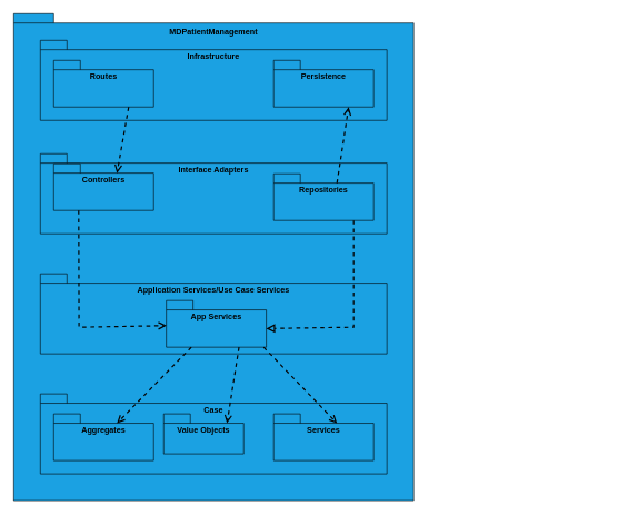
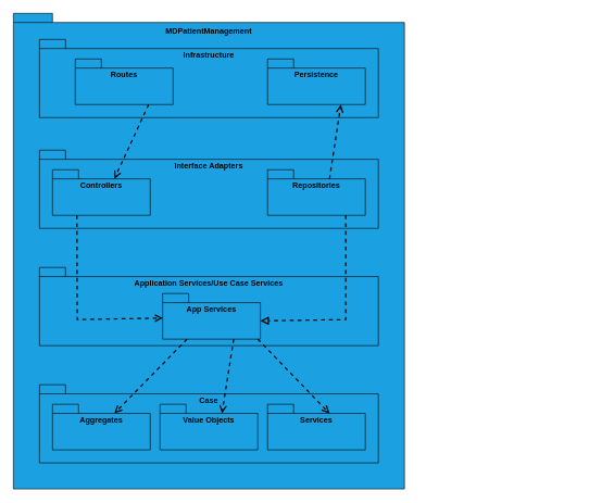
  <mxCell id="0" />
  <mxCell id="1" parent="0" />
  <mxCell id="2" value="" style="ellipse;whiteSpace=wrap;html=1;align=center;aspect=fixed;fillColor=none;strokeColor=none;resizable=0;perimeter=centerPerimeter;rotatable=0;allowArrows=0;points=[];outlineConnect=1;labelBackgroundColor=none;fontColor=#050505;" parent="1" vertex="1"><mxGeometry x="854" y="550" width="10" height="10" as="geometry" /></mxCell>
  <mxCell id="3" value="" style="ellipse;whiteSpace=wrap;html=1;align=center;aspect=fixed;fillColor=none;strokeColor=none;resizable=0;perimeter=centerPerimeter;rotatable=0;allowArrows=0;points=[];outlineConnect=1;" parent="1" vertex="1"><mxGeometry x="910" y="340" width="10" height="10" as="geometry" /></mxCell>
  <mxCell id="4" value="" style="ellipse;whiteSpace=wrap;html=1;align=center;aspect=fixed;fillColor=none;strokeColor=none;resizable=0;perimeter=centerPerimeter;rotatable=0;allowArrows=0;points=[];outlineConnect=1;" parent="1" vertex="1"><mxGeometry x="860" y="380" width="10" height="10" as="geometry" /></mxCell>
  <mxCell id="5" value="MDPatientManagement" style="shape=folder;fontStyle=1;spacingTop=10;tabWidth=40;tabHeight=14;tabPosition=left;html=1;whiteSpace=wrap;fillColor=#1BA1E2;labelPosition=center;verticalLabelPosition=top;align=center;verticalAlign=bottom;spacing=-35;strokeColor=#030303;" vertex="1" parent="1"><mxGeometry x="20" width="600" height="730" as="geometry" y="20" /></mxCell>
  <mxCell id="6" value="Infrastructure" style="shape=folder;fontStyle=1;spacingTop=10;tabWidth=40;tabHeight=14;tabPosition=left;html=1;whiteSpace=wrap;fillColor=#1BA1E2;labelPosition=center;verticalLabelPosition=top;align=center;verticalAlign=bottom;spacing=-31;strokeColor=#030303;" vertex="1" parent="1"><mxGeometry x="60" y="60" width="520" height="120" as="geometry" /></mxCell>
- <mxCell id="7" value="Routes" style="shape=folder;fontStyle=1;spacingTop=10;tabWidth=40;tabHeight=14;tabPosition=left;html=1;whiteSpace=wrap;fillColor=#1BA1E2;labelPosition=center;verticalLabelPosition=top;align=center;verticalAlign=bottom;spacing=-31;strokeColor=#030303;" vertex="1" parent="1"><mxGeometry x="80" y="90" width="150" height="70" as="geometry" /></mxCell>
+ <mxCell id="7" value="Routes" style="shape=folder;fontStyle=1;spacingTop=10;tabWidth=40;tabHeight=14;tabPosition=left;html=1;whiteSpace=wrap;fillColor=#1BA1E2;labelPosition=center;verticalLabelPosition=top;align=center;verticalAlign=bottom;spacing=-31;strokeColor=#030303;" vertex="1" parent="1"><mxGeometry x="115" y="90" width="150" height="70" as="geometry" /></mxCell>
  <mxCell id="8" value="Persistence" style="shape=folder;fontStyle=1;spacingTop=10;tabWidth=40;tabHeight=14;tabPosition=left;html=1;whiteSpace=wrap;fillColor=#1BA1E2;labelPosition=center;verticalLabelPosition=top;align=center;verticalAlign=bottom;spacing=-31;strokeColor=#030303;" vertex="1" parent="1"><mxGeometry x="410" y="90" width="150" height="70" as="geometry" /></mxCell>
  <mxCell id="9" value="Interface Adapters" style="shape=folder;fontStyle=1;spacingTop=10;tabWidth=40;tabHeight=14;tabPosition=left;html=1;whiteSpace=wrap;fillColor=#1BA1E2;labelPosition=center;verticalLabelPosition=top;align=center;verticalAlign=bottom;spacing=-31;strokeColor=#030303;" vertex="1" parent="1"><mxGeometry x="60" y="230" width="520" height="120" as="geometry" /></mxCell>
  <mxCell id="10" value="Application Services/Use Case Services" style="shape=folder;fontStyle=1;spacingTop=10;tabWidth=40;tabHeight=14;tabPosition=left;html=1;whiteSpace=wrap;fillColor=#1BA1E2;labelPosition=center;verticalLabelPosition=top;align=center;verticalAlign=bottom;spacing=-31;strokeColor=#030303;" vertex="1" parent="1"><mxGeometry x="60" y="410" width="520" height="120" as="geometry" /></mxCell>
  <mxCell id="11" value="&lt;span style=&quot;background-color: initial;&quot;&gt;Case&lt;/span&gt;" style="shape=folder;fontStyle=1;spacingTop=10;tabWidth=40;tabHeight=14;tabPosition=left;html=1;whiteSpace=wrap;fillColor=#1BA1E2;labelPosition=center;verticalLabelPosition=top;align=center;verticalAlign=bottom;spacing=-31;strokeColor=#030303;" vertex="1" parent="1"><mxGeometry x="60" y="590" width="520" height="120" as="geometry" /></mxCell>
- <mxCell id="12" value="Controllers" style="shape=folder;fontStyle=1;spacingTop=10;tabWidth=40;tabHeight=14;tabPosition=left;html=1;whiteSpace=wrap;fillColor=#1BA1E2;labelPosition=center;verticalLabelPosition=top;align=center;verticalAlign=bottom;spacing=-31;strokeColor=#030303;" vertex="1" parent="1"><mxGeometry x="80" y="245" width="150" height="70" as="geometry" /></mxCell>
+ <mxCell id="12" value="Controllers" style="shape=folder;fontStyle=1;spacingTop=10;tabWidth=40;tabHeight=14;tabPosition=left;html=1;whiteSpace=wrap;fillColor=#1BA1E2;labelPosition=center;verticalLabelPosition=top;align=center;verticalAlign=bottom;spacing=-31;strokeColor=#030303;" vertex="1" parent="1"><mxGeometry x="80" y="260" width="150" height="70" as="geometry" /></mxCell>
  <mxCell id="13" value="Repositories" style="shape=folder;fontStyle=1;spacingTop=10;tabWidth=40;tabHeight=14;tabPosition=left;html=1;whiteSpace=wrap;fillColor=#1BA1E2;labelPosition=center;verticalLabelPosition=top;align=center;verticalAlign=bottom;spacing=-31;strokeColor=#030303;" vertex="1" parent="1"><mxGeometry x="410" y="260" width="150" height="70" as="geometry" /></mxCell>
  <mxCell id="14" value="App Services" style="shape=folder;fontStyle=1;spacingTop=10;tabWidth=40;tabHeight=14;tabPosition=left;html=1;whiteSpace=wrap;fillColor=#1BA1E2;labelPosition=center;verticalLabelPosition=top;align=center;verticalAlign=bottom;spacing=-31;strokeColor=#030303;" vertex="1" parent="1"><mxGeometry x="249" y="450" width="150" height="70" as="geometry" /></mxCell>
  <mxCell id="15" value="Aggregates" style="shape=folder;fontStyle=1;spacingTop=10;tabWidth=40;tabHeight=14;tabPosition=left;html=1;whiteSpace=wrap;fillColor=#1BA1E2;labelPosition=center;verticalLabelPosition=top;align=center;verticalAlign=bottom;spacing=-31;strokeColor=#030303;" vertex="1" parent="1"><mxGeometry x="80" y="620" width="150" height="70" as="geometry" /></mxCell>
  <mxCell id="16" value="Services" style="shape=folder;fontStyle=1;spacingTop=10;tabWidth=40;tabHeight=14;tabPosition=left;html=1;whiteSpace=wrap;fillColor=#1BA1E2;labelPosition=center;verticalLabelPosition=top;align=center;verticalAlign=bottom;spacing=-31;strokeColor=#030303;" vertex="1" parent="1"><mxGeometry x="410" y="620" width="150" height="70" as="geometry" /></mxCell>
- <mxCell id="17" value="Value Objects" style="shape=folder;fontStyle=1;spacingTop=10;tabWidth=40;tabHeight=14;tabPosition=left;html=1;whiteSpace=wrap;fillColor=#1BA1E2;labelPosition=center;verticalLabelPosition=top;align=center;verticalAlign=bottom;spacing=-31;strokeColor=#030303;" vertex="1" parent="1"><mxGeometry x="245" y="620" width="120" height="60" as="geometry" /></mxCell>
+ <mxCell id="17" value="Value Objects" style="shape=folder;fontStyle=1;spacingTop=10;tabWidth=40;tabHeight=14;tabPosition=left;html=1;whiteSpace=wrap;fillColor=#1BA1E2;labelPosition=center;verticalLabelPosition=top;align=center;verticalAlign=bottom;spacing=-31;strokeColor=#030303;" vertex="1" parent="1"><mxGeometry x="245" y="620" width="150" height="70" as="geometry" /></mxCell>
  <mxCell id="18" value="" style="html=1;verticalAlign=bottom;endArrow=open;dashed=1;endSize=8;curved=0;rounded=0;exitX=0.75;exitY=1;exitDx=0;exitDy=0;exitPerimeter=0;strokeWidth=2;entryX=0;entryY=0;entryDx=95;entryDy=14;entryPerimeter=0;strokeColor=#030303;fillColor=#1BA1E2;" edge="1" parent="1" source="7" target="12"><mxGeometry relative="1" as="geometry"><mxPoint x="193" y="160" as="sourcePoint" /><mxPoint x="115" y="190" as="targetPoint" /></mxGeometry></mxCell>
  <mxCell id="19" value="" style="html=1;verticalAlign=bottom;endArrow=open;dashed=1;endSize=8;curved=0;rounded=0;exitX=0.25;exitY=1;exitDx=0;exitDy=0;exitPerimeter=0;strokeWidth=2;entryX=0.002;entryY=0.538;entryDx=0;entryDy=0;entryPerimeter=0;strokeColor=#030303;fillColor=#1BA1E2;" edge="1" parent="1" source="12" target="14"><mxGeometry relative="1" as="geometry"><mxPoint x="258" y="300" as="sourcePoint" /><mxPoint x="240" y="414" as="targetPoint" /><Array as="points"><mxPoint x="118" y="490" /></Array></mxGeometry></mxCell>
  <mxCell id="20" value="" style="html=1;verticalAlign=bottom;endArrow=block;dashed=1;endSize=8;curved=0;rounded=0;exitX=0.25;exitY=1;exitDx=0;exitDy=0;exitPerimeter=0;strokeWidth=2;entryX=0;entryY=0;entryDx=150;entryDy=42;entryPerimeter=0;endFill=0;strokeColor=#030303;fillColor=#1BA1E2;" edge="1" parent="1" target="14"><mxGeometry relative="1" as="geometry"><mxPoint x="530" y="330" as="sourcePoint" /><mxPoint x="661" y="488" as="targetPoint" /><Array as="points"><mxPoint x="530" y="490" /></Array></mxGeometry></mxCell>
  <mxCell id="21" value="" style="html=1;verticalAlign=bottom;endArrow=open;dashed=1;endSize=8;curved=0;rounded=0;exitX=0;exitY=0;exitDx=95;exitDy=14;exitPerimeter=0;strokeWidth=2;entryX=0.75;entryY=1;entryDx=0;entryDy=0;entryPerimeter=0;strokeColor=#030303;fillColor=#1BA1E2;" edge="1" parent="1" source="13" target="8"><mxGeometry relative="1" as="geometry"><mxPoint x="203" y="170" as="sourcePoint" /><mxPoint x="185" y="284" as="targetPoint" /></mxGeometry></mxCell>
  <mxCell id="22" value="" style="html=1;verticalAlign=bottom;endArrow=open;dashed=1;endSize=8;curved=0;rounded=0;exitX=0.25;exitY=1;exitDx=0;exitDy=0;exitPerimeter=0;strokeWidth=2;entryX=0;entryY=0;entryDx=95;entryDy=14;entryPerimeter=0;strokeColor=#030303;fillColor=#1BA1E2;" edge="1" parent="1" source="14" target="15"><mxGeometry relative="1" as="geometry"><mxPoint x="263" y="500" as="sourcePoint" /><mxPoint x="245" y="614" as="targetPoint" /></mxGeometry></mxCell>
  <mxCell id="23" value="" style="html=1;verticalAlign=bottom;endArrow=open;dashed=1;endSize=8;curved=0;rounded=0;exitX=0.75;exitY=1;exitDx=0;exitDy=0;exitPerimeter=0;strokeWidth=2;entryX=0;entryY=0;entryDx=95;entryDy=14;entryPerimeter=0;strokeColor=#030303;fillColor=#1BA1E2;" edge="1" parent="1" target="17"><mxGeometry relative="1" as="geometry"><mxPoint x="358" y="520" as="sourcePoint" /><mxPoint x="340" y="634" as="targetPoint" /></mxGeometry></mxCell>
  <mxCell id="24" value="" style="html=1;verticalAlign=bottom;endArrow=open;dashed=1;endSize=8;curved=0;rounded=0;exitX=0.75;exitY=1;exitDx=0;exitDy=0;exitPerimeter=0;strokeWidth=2;entryX=0;entryY=0;entryDx=95;entryDy=14;entryPerimeter=0;strokeColor=#030303;fillColor=#1BA1E2;" edge="1" parent="1" target="16"><mxGeometry relative="1" as="geometry"><mxPoint x="395" y="520" as="sourcePoint" /><mxPoint x="377" y="634" as="targetPoint" /></mxGeometry></mxCell>
